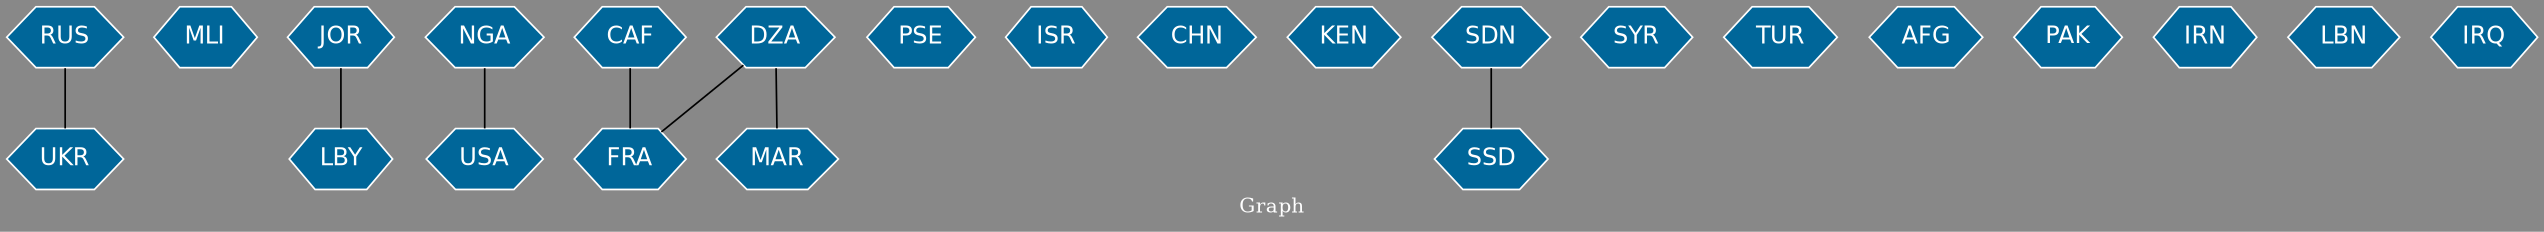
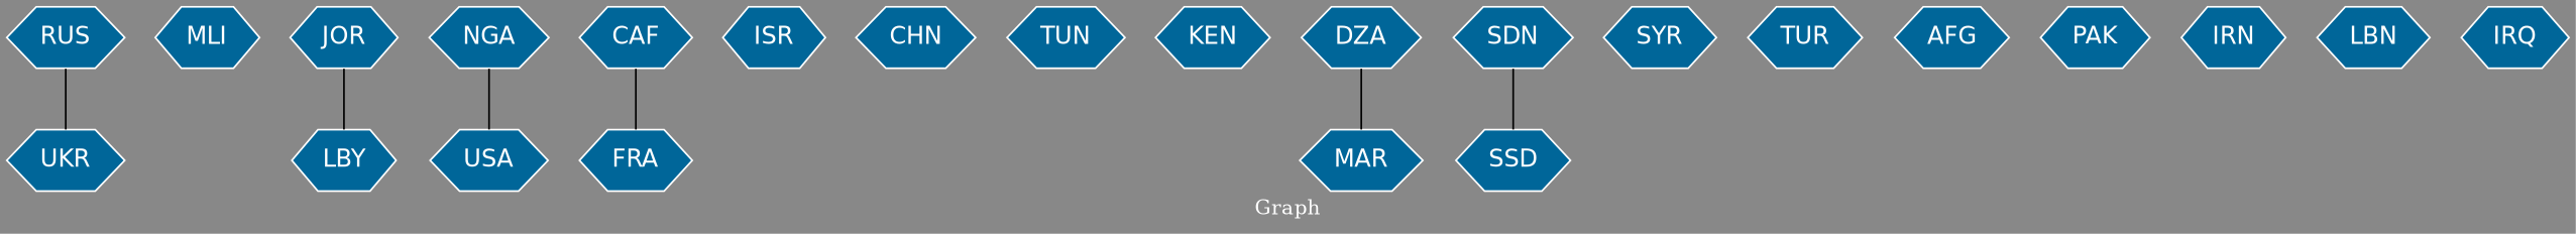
  graph {
    bgcolor="#888888"
    fontcolor=white
    fontsize=12
    label="Graph"
    node [color=white fillcolor="#006699" fontcolor=white fontname=Helvetica shape=hexagon style=filled]
    edge [arrowhead=open color=black fontcolor=white fontname=Courier fontsize=12 weight=1]
    n1 [label=RUS]
    n2 [label=UKR]
    n3 [label=MLI]
    n4 [label=LBY]
    n5 [label=JOR]
    n6 [label=USA]
    n7 [label=NGA]
    n8 [label=FRA]
    n9 [label=CAF]
-   n10 [label=PSE]
    n11 [label=ISR]
    n12 [label=CHN]
+   n13 [label=TUN]
    n14 [label=KEN]
    n15 [label=DZA]
    n16 [label=MAR]
    n17 [label=SSD]
    n18 [label=SDN]
    n19 [label=SYR]
    n20 [label=TUR]
    n21 [label=AFG]
    n22 [label=PAK]
    n23 [label=IRN]
    n24 [label=LBN]
    n25 [label=IRQ]
    n1 -- n2
    n5 -- n4 [weight=3]
    n7 -- n6 [weight=4]
    n9 -- n8
-   n15 -- n8
    n15 -- n16
    n18 -- n17 [weight=2]
  }
